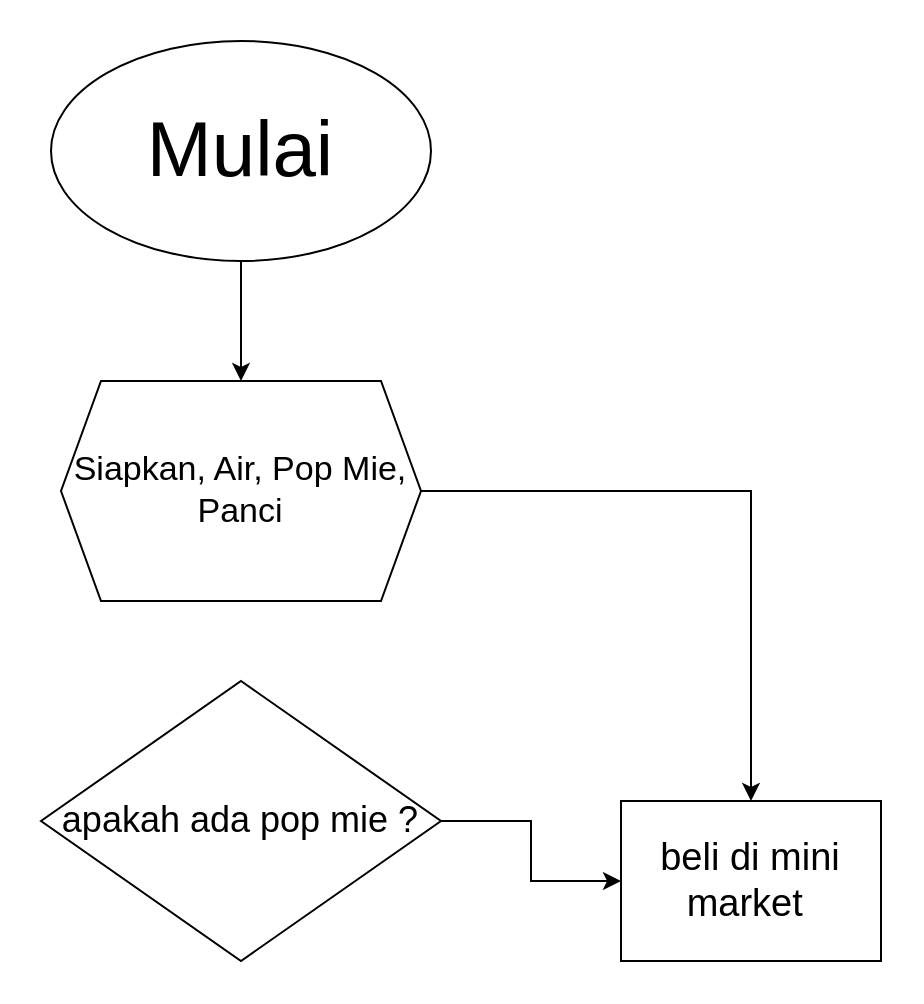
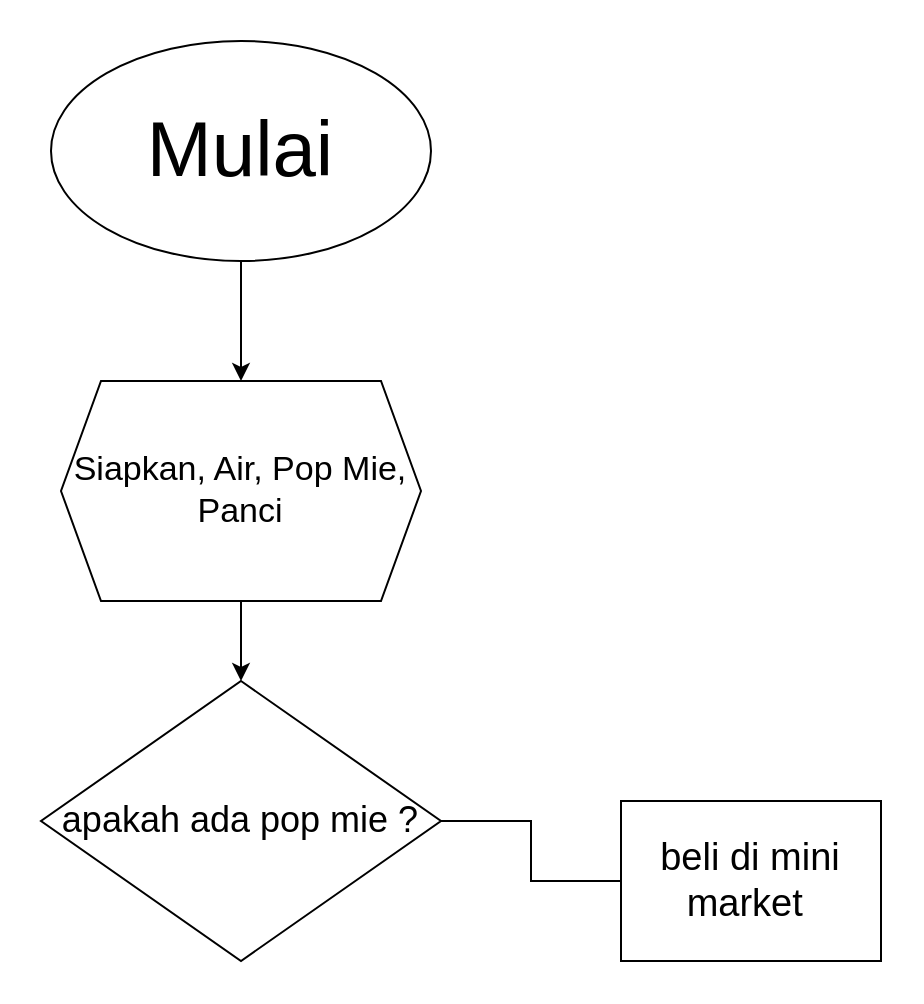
  <mxCell id="0" />
  <mxCell id="1" parent="0" />
  <mxCell id="2" value="Teh Starbuck" style="text;html=1;align=center;verticalAlign=middle;resizable=0;points=[];autosize=1;strokeColor=none;fillColor=none;" vertex="1" parent="1"><mxGeometry x="85" y="70" width="90" height="30" as="geometry" /></mxCell>
  <mxCell id="3" value="" style="edgeStyle=orthogonalEdgeStyle;rounded=0;orthogonalLoop=1;jettySize=auto;html=1;entryX=0.5;entryY=0;entryDx=0;entryDy=0;" edge="1" parent="1" source="4" target="7"><mxGeometry relative="1" as="geometry" /></mxCell>
  <mxCell id="4" value="&lt;font style=&quot;font-size: 39px;&quot;&gt;Mulai&lt;/font&gt;" style="ellipse;whiteSpace=wrap;html=1;" vertex="1" parent="1"><mxGeometry x="25" y="20" width="190" height="110" as="geometry" /></mxCell>
- <mxCell id="5" style="edgeStyle=orthogonalEdgeStyle;rounded=0;orthogonalLoop=1;jettySize=auto;html=1;entryX=0;entryY=0.5;entryDx=0;entryDy=0;" edge="1" parent="1" source="9" target="8"><mxGeometry relative="1" as="geometry" /></mxCell>
- <mxCell id="6" style="edgeStyle=orthogonalEdgeStyle;rounded=0;orthogonalLoop=1;jettySize=auto;html=1;" edge="1" parent="1" source="7" target="8"><mxGeometry relative="1" as="geometry" /></mxCell>
+ <mxCell id="5" style="edgeStyle=orthogonalEdgeStyle;rounded=0;orthogonalLoop=1;jettySize=auto;html=1;entryX=0;entryY=0.5;entryDx=0;entryDy=0;endArrow=none;" edge="1" parent="1" source="9" target="8"><mxGeometry relative="1" as="geometry" /></mxCell>
+ <mxCell id="6" style="edgeStyle=orthogonalEdgeStyle;rounded=0;orthogonalLoop=1;jettySize=auto;html=1;entryX=0.5;entryY=0;entryDx=0;entryDy=0;" edge="1" parent="1" source="7" target="9"><mxGeometry relative="1" as="geometry" /></mxCell>
  <mxCell id="7" value="&lt;font style=&quot;font-size: 17px;&quot;&gt;Siapkan, Air, Pop Mie, Panci&lt;/font&gt;" style="shape=hexagon;perimeter=hexagonPerimeter2;whiteSpace=wrap;html=1;fixedSize=1;" vertex="1" parent="1"><mxGeometry x="30" y="190" width="180" height="110" as="geometry" /></mxCell>
  <mxCell id="8" value="&lt;font style=&quot;font-size: 19px;&quot;&gt;beli di mini market&amp;nbsp;&lt;/font&gt;" style="rounded=0;whiteSpace=wrap;html=1;" vertex="1" parent="1"><mxGeometry x="310" y="400" width="130" height="80" as="geometry" /></mxCell>
  <mxCell id="9" value="&lt;span style=&quot;font-size: 18px;&quot;&gt;apakah ada pop mie ?&lt;/span&gt;" style="rhombus;whiteSpace=wrap;html=1;" vertex="1" parent="1"><mxGeometry x="20" y="340" width="200" height="140" as="geometry" /></mxCell>
